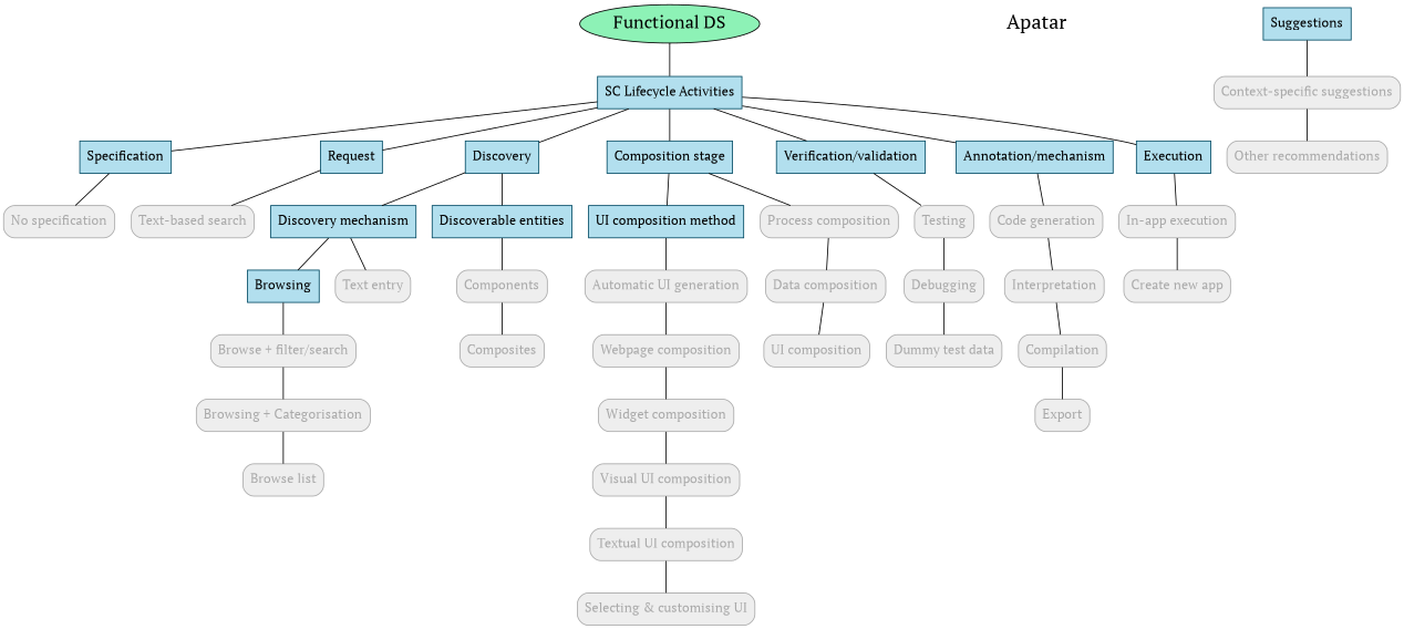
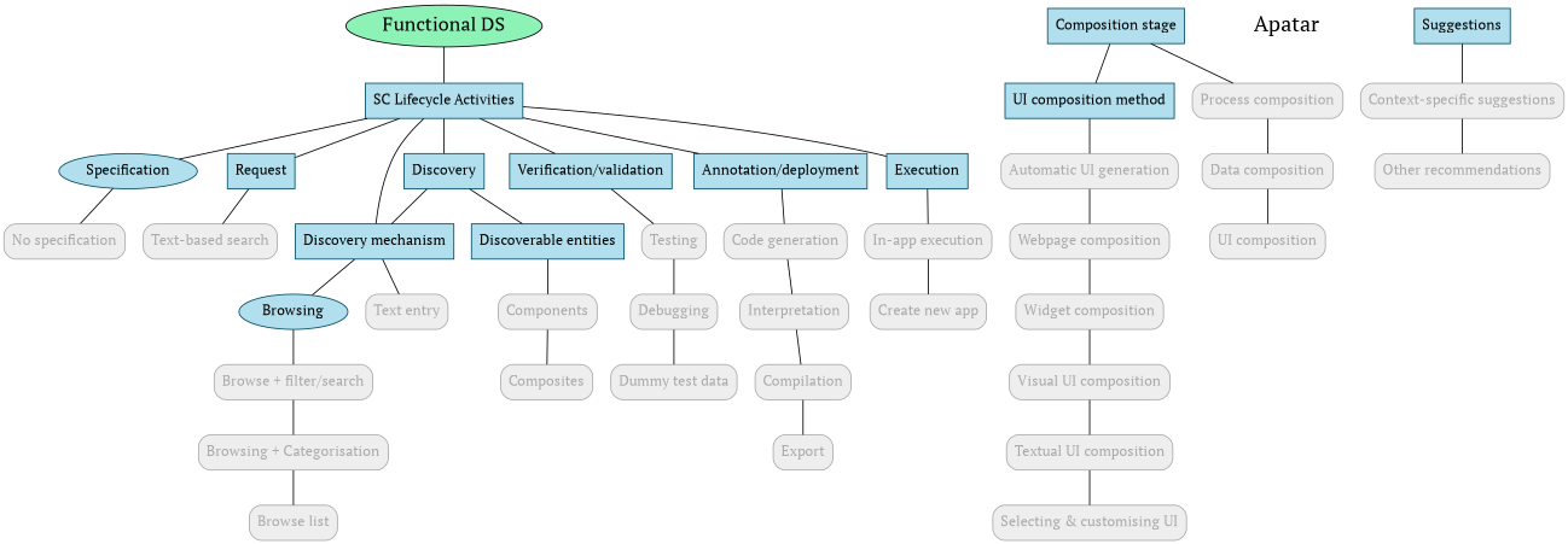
  digraph {
    fontname="PT Serif"
    node [color="#AAAAAA" fillcolor="#EEEEEE" fontname="PT Serif" fontsize=15 style="rounded,filled" fontcolor="#AAAAAA" shape=rect]
    edge [arrowhead=none fontname="PT Serif"]
    "Functional DS" [color="047b35" fillcolor="#8df2b6" fontsize=20 style=filled fontcolor="" shape=""]
    "SC Lifecycle Activities" [color="#004a63" fillcolor=lightblue2 fontcolor="#000000" shape=box style=filled]
-   Specification [color="#004a63" fillcolor=lightblue2 fontcolor="#000000" shape=box style=filled]
+   Specification [color="#004a63" fillcolor=lightblue2 fontcolor="#000000" shape=ellipse style=filled]
    Request [color="#004a63" fillcolor=lightblue2 fontcolor="#000000" shape=box style=filled]
    Discovery [color="#004a63" fillcolor=lightblue2 fontcolor="#000000" shape=box style=filled]
    "Composition stage" [color="#004a63" fillcolor=lightblue2 fontcolor="#000000" shape=box style=filled]
    "Verification/validation" [color="#004a63" fillcolor=lightblue2 fontcolor="#000000" shape=box style=filled]
-   "Annotation/deployment" [color="#004a63" fillcolor=lightblue2 fontcolor="#000000" shape=box style=filled label="Annotation/mechanism"]
+   "Annotation/deployment" [color="#004a63" fillcolor=lightblue2 fontcolor="#000000" shape=box style=filled]
    Execution [color="#004a63" fillcolor=lightblue2 fontcolor="#000000" shape=box style=filled]
    Apatar [color="#FFFFFF" fillcolor="#FFFFFF" fontcolor="#000000" fontsize=22 style=filled shape=""]
    "No specification"
    "Text-based search"
    "Discovery mechanism" [color="#004a63" fillcolor=lightblue2 fontcolor="#000000" shape=box style=filled]
    "Discoverable entities" [color="#004a63" fillcolor=lightblue2 fontcolor="#000000" shape=box style=filled]
    "UI composition method" [color="#004a63" fillcolor=lightblue2 fontcolor="#000000" shape=box style=filled]
    "Process composition"
    Testing
    "Code generation"
    "In-app execution"
-   Browsing [color="#004a63" fillcolor=lightblue2 fontcolor="#000000" shape=box style=filled]
+   Browsing [color="#004a63" fillcolor=lightblue2 fontcolor="#000000" shape=ellipse style=filled]
    "Text entry"
    Components
    "Browse + filter/search"
    Suggestions [color="#004a63" fillcolor=lightblue2 fontcolor="#000000" shape=box style=filled]
    "Context-specific suggestions"
    Composites
    "Automatic UI generation"
    "Data composition"
    "Webpage composition"
    Debugging
    Interpretation
    "Create new app"
    "Browsing + Categorisation"
    "Other recommendations"
    "Browse list"
    "UI composition"
    "Widget composition"
    "Visual UI composition"
    "Textual UI composition"
    "Selecting & customising UI"
    "Dummy test data"
    Compilation
    Export
    "Functional DS" -> "SC Lifecycle Activities"
    "SC Lifecycle Activities" -> Specification
    "SC Lifecycle Activities" -> Request
    "SC Lifecycle Activities" -> Discovery
-   "SC Lifecycle Activities" -> "Composition stage"
+   "SC Lifecycle Activities" -> "Discovery mechanism"
    "SC Lifecycle Activities" -> "Verification/validation"
    "SC Lifecycle Activities" -> "Annotation/deployment"
    "SC Lifecycle Activities" -> Execution
    Specification -> "No specification"
    Request -> "Text-based search"
    Discovery -> "Discovery mechanism"
    Discovery -> "Discoverable entities"
    "Composition stage" -> "UI composition method"
    "Composition stage" -> "Process composition"
    "Verification/validation" -> Testing
    "Annotation/deployment" -> "Code generation"
    Execution -> "In-app execution"
    "Discovery mechanism" -> Browsing
    "Discovery mechanism" -> "Text entry"
    "Discoverable entities" -> Components
    "UI composition method" -> "Automatic UI generation"
    "Process composition" -> "Data composition"
    Testing -> Debugging
    "Code generation" -> Interpretation
    "In-app execution" -> "Create new app"
    Browsing -> "Browse + filter/search"
    Components -> Composites
    "Browse + filter/search" -> "Browsing + Categorisation"
    Suggestions -> "Context-specific suggestions"
    "Context-specific suggestions" -> "Other recommendations"
    "Automatic UI generation" -> "Webpage composition"
    "Data composition" -> "UI composition"
    "Webpage composition" -> "Widget composition"
    Debugging -> "Dummy test data"
    Interpretation -> Compilation
    "Browsing + Categorisation" -> "Browse list"
    "Widget composition" -> "Visual UI composition"
    "Visual UI composition" -> "Textual UI composition"
    "Textual UI composition" -> "Selecting & customising UI"
    Compilation -> Export
  }
